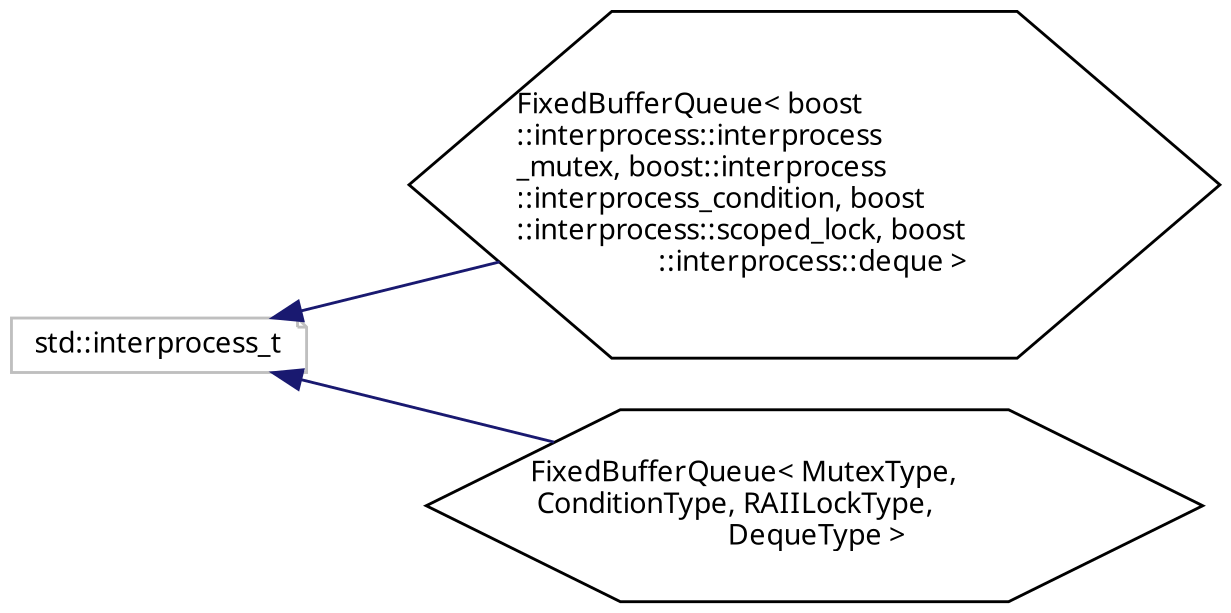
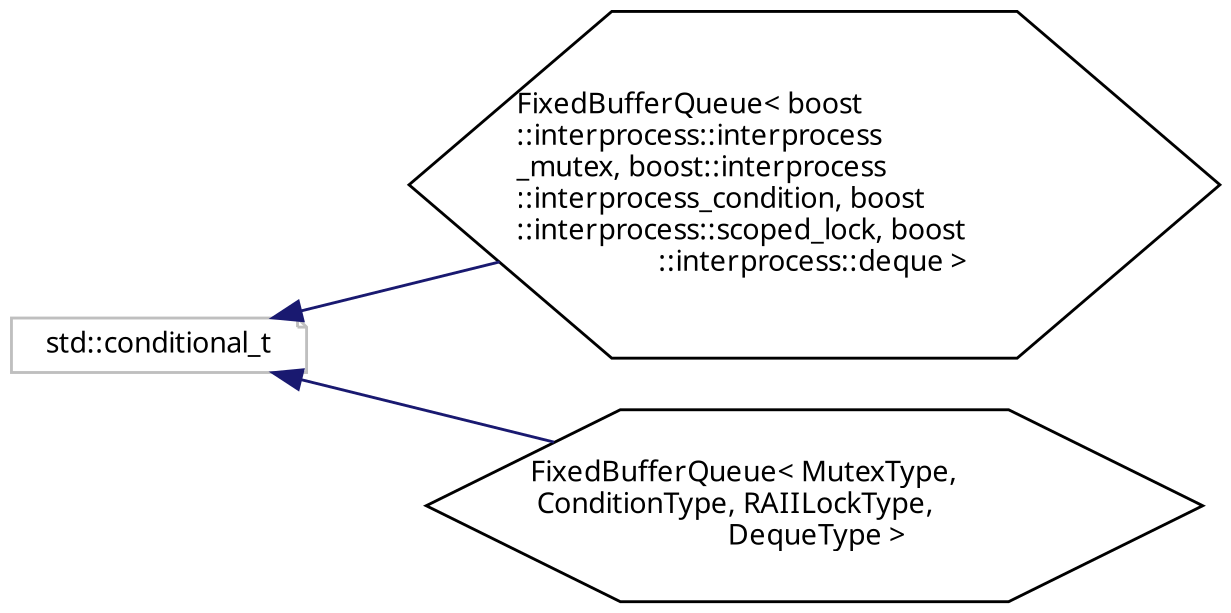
  digraph {
    rankdir=LR
    fontname="Noto Sans"
    node [color=black fillcolor=white fontname="Noto Sans" fontsize=10 shape=hexagon style=filled]
    edge [color=midnightblue dir=back fontname="Noto Sans" fontsize=10 labelfontname=Helvetica labelfontsize=10 style=solid]
-   n1 [color=grey75 height=0.2 label="std::interprocess_t" shape=note width=0.4]
+   n1 [color=grey75 height=0.2 label="std::conditional_t" shape=note width=0.4]
    n2 [height=0.2 label="FixedBufferQueue\< boost\l::interprocess::interprocess\l_mutex, boost::interprocess\l::interprocess_condition, boost\l::interprocess::scoped_lock, boost\l::interprocess::deque \>" width=0.4]
    n3 [height=0.2 label="FixedBufferQueue\< MutexType,\l ConditionType, RAIILockType,\l DequeType \>" width=0.4]
    n1 -> n2
    n1 -> n3
  }
